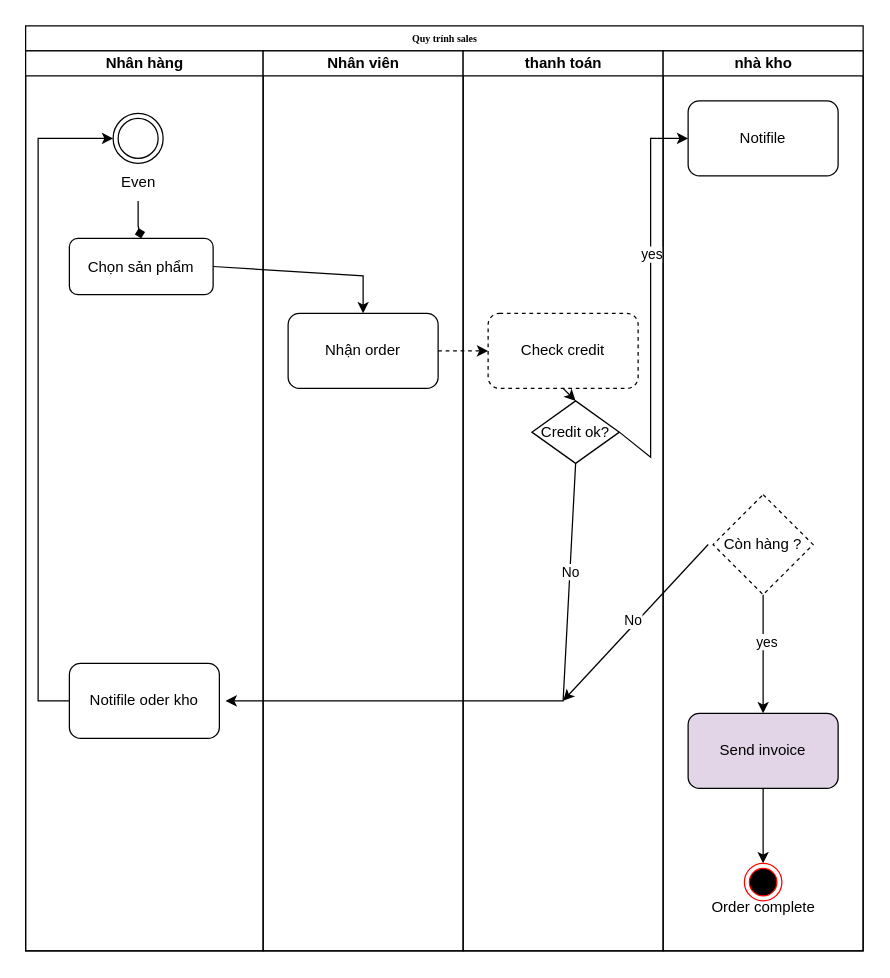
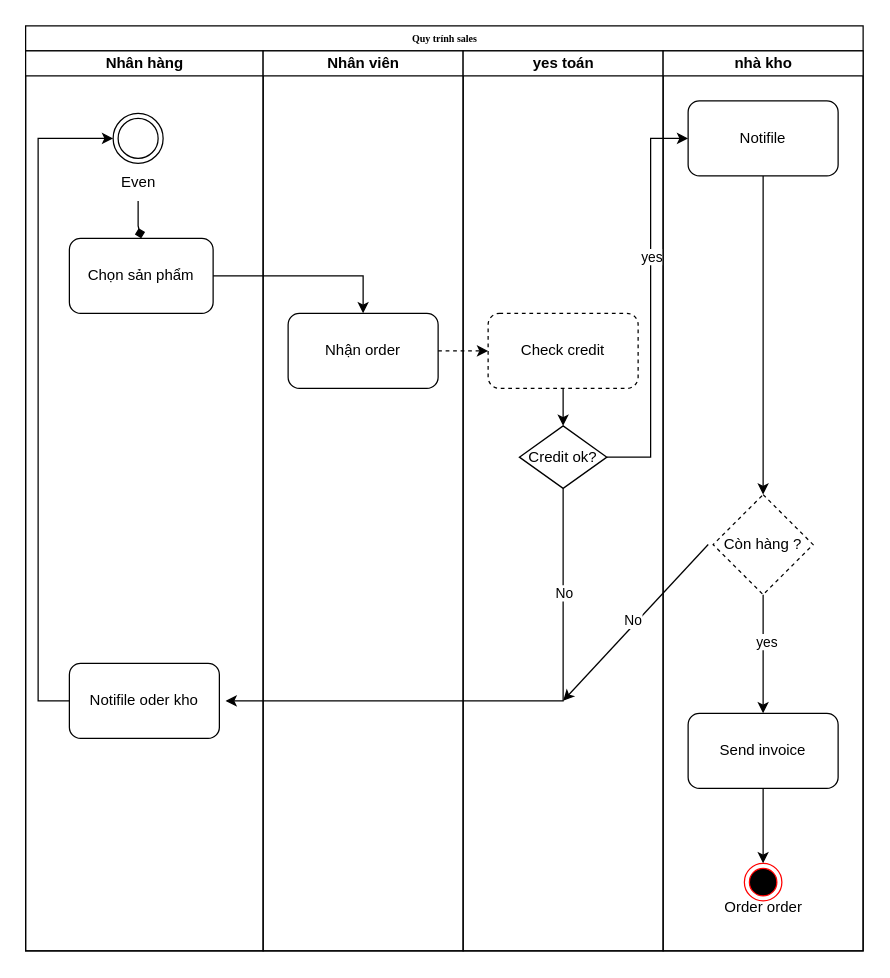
  <mxCell id="0" />
  <mxCell id="1" parent="0" />
  <mxCell id="2" value="Quy trính sales" style="swimlane;html=1;childLayout=stackLayout;startSize=20;rounded=0;shadow=0;labelBackgroundColor=none;strokeWidth=1;fontFamily=Verdana;fontSize=8;align=center;" parent="1" vertex="1"><mxGeometry x="20" y="20" width="670" height="740" as="geometry" /></mxCell>
  <mxCell id="3" style="edgeStyle=orthogonalEdgeStyle;rounded=1;html=1;labelBackgroundColor=none;startArrow=none;startFill=0;startSize=5;endArrow=classicThin;endFill=1;endSize=5;jettySize=auto;orthogonalLoop=1;strokeWidth=1;fontFamily=Verdana;fontSize=8" parent="2" edge="1"><mxGeometry relative="1" as="geometry" /></mxCell>
  <mxCell id="4" value="Nhân hàng" style="swimlane;html=1;startSize=20;" vertex="1" parent="2"><mxGeometry y="20" width="190" height="720" as="geometry" /></mxCell>
  <mxCell id="5" value="" style="ellipse;shape=doubleEllipse;html=1;dashed=0;whiteSpace=wrap;aspect=fixed;" vertex="1" parent="4"><mxGeometry x="70" y="50" width="40" height="40" as="geometry" /></mxCell>
- <mxCell id="6" value="Chọn sản phẩm" style="rounded=1;whiteSpace=wrap;html=1;flipH=0;flipV=1;" vertex="1" parent="4"><mxGeometry x="35" y="150" width="115" height="45" as="geometry" /></mxCell>
+ <mxCell id="6" value="Chọn sản phẩm" style="rounded=1;whiteSpace=wrap;html=1;flipH=0;flipV=1;" vertex="1" parent="4"><mxGeometry x="35" y="150" width="115" height="60" as="geometry" /></mxCell>
  <mxCell id="7" value="Even" style="text;html=1;align=center;verticalAlign=middle;resizable=0;points=[];autosize=1;strokeColor=none;fillColor=none;" vertex="1" parent="4"><mxGeometry x="65" y="90" width="50" height="30" as="geometry" /></mxCell>
  <mxCell id="8" value="" style="endArrow=diamond;html=1;rounded=0;entryX=0.5;entryY=0;entryDx=0;entryDy=0;" edge="1" parent="4" source="7" target="6"><mxGeometry width="50" height="50" relative="1" as="geometry"><mxPoint x="260" y="240" as="sourcePoint" /><mxPoint x="130" y="190" as="targetPoint" /><Array as="points"><mxPoint x="90" y="130" /><mxPoint x="90" y="140" /></Array></mxGeometry></mxCell>
  <mxCell id="9" value="Notifile oder kho" style="rounded=1;whiteSpace=wrap;html=1;" vertex="1" parent="4"><mxGeometry x="35" y="490" width="120" height="60" as="geometry" /></mxCell>
  <mxCell id="10" value="" style="endArrow=classic;html=1;rounded=0;exitX=0;exitY=0.5;exitDx=0;exitDy=0;" edge="1" parent="4" source="9" target="5"><mxGeometry width="50" height="50" relative="1" as="geometry"><mxPoint x="280" y="310" as="sourcePoint" /><mxPoint x="330" y="260" as="targetPoint" /><Array as="points"><mxPoint x="10" y="520" /><mxPoint x="10" y="370" /><mxPoint x="10" y="70" /></Array></mxGeometry></mxCell>
  <mxCell id="11" value="Nhân viên" style="swimlane;html=1;startSize=20;" parent="2" vertex="1"><mxGeometry x="190" y="20" width="160" height="720" as="geometry" /></mxCell>
  <mxCell id="12" value="Nhận order" style="rounded=1;whiteSpace=wrap;html=1;flipH=0;flipV=1;" vertex="1" parent="11"><mxGeometry x="20" y="210" width="120" height="60" as="geometry" /></mxCell>
- <mxCell id="13" value="thanh toán" style="swimlane;html=1;startSize=20;" parent="2" vertex="1"><mxGeometry x="350" y="20" width="160" height="720" as="geometry" /></mxCell>
+ <mxCell id="13" value="yes toán" style="swimlane;html=1;startSize=20;" parent="2" vertex="1"><mxGeometry x="350" y="20" width="160" height="720" as="geometry" /></mxCell>
  <mxCell id="14" value="Check credit" style="rounded=1;whiteSpace=wrap;html=1;dashed=1;" vertex="1" parent="13"><mxGeometry x="20" y="210" width="120" height="60" as="geometry" /></mxCell>
- <mxCell id="15" value="Credit ok?" style="rhombus;whiteSpace=wrap;html=1;" vertex="1" parent="13"><mxGeometry x="55" y="280" width="70" height="50" as="geometry" /></mxCell>
+ <mxCell id="15" value="Credit ok?" style="rhombus;whiteSpace=wrap;html=1;" vertex="1" parent="13"><mxGeometry x="45" y="300" width="70" height="50" as="geometry" /></mxCell>
  <mxCell id="16" style="edgeStyle=orthogonalEdgeStyle;rounded=0;orthogonalLoop=1;jettySize=auto;html=1;exitX=0.5;exitY=1;exitDx=0;exitDy=0;" edge="1" parent="13" source="15" target="15"><mxGeometry relative="1" as="geometry" /></mxCell>
  <mxCell id="17" value="" style="endArrow=classic;html=1;rounded=0;entryX=0.5;entryY=0;entryDx=0;entryDy=0;exitX=0.5;exitY=1;exitDx=0;exitDy=0;" edge="1" parent="13" source="14" target="15"><mxGeometry width="50" height="50" relative="1" as="geometry"><mxPoint x="-70" y="230" as="sourcePoint" /><mxPoint x="-20" y="180" as="targetPoint" /></mxGeometry></mxCell>
  <mxCell id="18" value="" style="endArrow=classic;html=1;rounded=0;entryX=0.5;entryY=0;entryDx=0;entryDy=0;exitX=1;exitY=0.5;exitDx=0;exitDy=0;" edge="1" parent="2" source="6" target="12"><mxGeometry width="50" height="50" relative="1" as="geometry"><mxPoint x="270" y="160" as="sourcePoint" /><mxPoint x="230" y="310" as="targetPoint" /><Array as="points"><mxPoint x="270" y="200" /></Array></mxGeometry></mxCell>
  <mxCell id="19" value="" style="endArrow=classic;html=1;rounded=0;exitX=1;exitY=0.5;exitDx=0;exitDy=0;entryX=0;entryY=0.5;entryDx=0;entryDy=0;dashed=1;" edge="1" parent="2" source="12" target="14"><mxGeometry width="50" height="50" relative="1" as="geometry"><mxPoint x="280" y="170" as="sourcePoint" /><mxPoint x="330" y="120" as="targetPoint" /></mxGeometry></mxCell>
  <mxCell id="20" value="" style="endArrow=classic;html=1;rounded=0;entryX=0;entryY=0.5;entryDx=0;entryDy=0;exitX=1;exitY=0.5;exitDx=0;exitDy=0;" edge="1" parent="2" source="15" target="23"><mxGeometry width="50" height="50" relative="1" as="geometry"><mxPoint x="480" y="430" as="sourcePoint" /><mxPoint x="330" y="200" as="targetPoint" /><Array as="points"><mxPoint x="500" y="345" /><mxPoint x="500" y="90" /></Array></mxGeometry></mxCell>
  <mxCell id="21" value="yes" style="edgeLabel;html=1;align=center;verticalAlign=middle;resizable=0;points=[];" vertex="1" connectable="0" parent="20"><mxGeometry x="0.228" relative="1" as="geometry"><mxPoint as="offset" /></mxGeometry></mxCell>
  <mxCell id="22" value="nhà kho" style="swimlane;html=1;startSize=20;" parent="2" vertex="1"><mxGeometry x="510" y="20" width="160" height="720" as="geometry" /></mxCell>
  <mxCell id="23" value="Notifile" style="rounded=1;whiteSpace=wrap;html=1;" vertex="1" parent="22"><mxGeometry x="20" y="40" width="120" height="60" as="geometry" /></mxCell>
  <mxCell id="24" value="Còn hàng ?" style="rhombus;whiteSpace=wrap;html=1;dashed=1;" vertex="1" parent="22"><mxGeometry x="40" y="355" width="80" height="80" as="geometry" /></mxCell>
+ <mxCell id="25" value="" style="endArrow=classic;html=1;rounded=0;entryX=0.5;entryY=0;entryDx=0;entryDy=0;exitX=0.5;exitY=1;exitDx=0;exitDy=0;" edge="1" parent="22" source="23" target="24"><mxGeometry width="50" height="50" relative="1" as="geometry"><mxPoint x="-230" y="230" as="sourcePoint" /><mxPoint x="-180" y="180" as="targetPoint" /></mxGeometry></mxCell>
  <mxCell id="26" value="" style="ellipse;html=1;shape=endState;fillColor=#000000;strokeColor=#ff0000;" vertex="1" parent="22"><mxGeometry x="65" y="650" width="30" height="30" as="geometry" /></mxCell>
- <mxCell id="27" value="Order complete" style="text;html=1;align=center;verticalAlign=middle;resizable=0;points=[];autosize=1;strokeColor=none;fillColor=none;" vertex="1" parent="22"><mxGeometry x="25" y="670" width="110" height="30" as="geometry" /></mxCell>
+ <mxCell id="27" value="Order order" style="text;html=1;align=center;verticalAlign=middle;resizable=0;points=[];autosize=1;strokeColor=none;fillColor=none;" vertex="1" parent="22"><mxGeometry x="25" y="670" width="110" height="30" as="geometry" /></mxCell>
  <mxCell id="28" value="" style="endArrow=classic;html=1;rounded=0;exitX=0.5;exitY=1;exitDx=0;exitDy=0;entryX=0.5;entryY=0;entryDx=0;entryDy=0;" edge="1" parent="22" source="24" target="30"><mxGeometry width="50" height="50" relative="1" as="geometry"><mxPoint x="-180" y="660" as="sourcePoint" /><mxPoint x="80" y="600" as="targetPoint" /></mxGeometry></mxCell>
  <mxCell id="29" value="yes" style="edgeLabel;html=1;align=center;verticalAlign=middle;resizable=0;points=[];" vertex="1" connectable="0" parent="28"><mxGeometry x="-0.218" y="2" relative="1" as="geometry"><mxPoint as="offset" /></mxGeometry></mxCell>
- <mxCell id="30" value="Send invoice" style="rounded=1;whiteSpace=wrap;html=1;fillColor=#e1d5e7;" vertex="1" parent="22"><mxGeometry x="20" y="530" width="120" height="60" as="geometry" /></mxCell>
+ <mxCell id="30" value="Send invoice" style="rounded=1;whiteSpace=wrap;html=1;" vertex="1" parent="22"><mxGeometry x="20" y="530" width="120" height="60" as="geometry" /></mxCell>
  <mxCell id="31" value="" style="endArrow=classic;html=1;rounded=0;entryX=0.5;entryY=0;entryDx=0;entryDy=0;" edge="1" parent="22" source="30" target="26"><mxGeometry width="50" height="50" relative="1" as="geometry"><mxPoint x="-180" y="450" as="sourcePoint" /><mxPoint x="-130" y="400" as="targetPoint" /></mxGeometry></mxCell>
  <mxCell id="32" value="" style="endArrow=classic;html=1;rounded=0;exitX=0.5;exitY=1;exitDx=0;exitDy=0;" edge="1" parent="1" source="15"><mxGeometry width="50" height="50" relative="1" as="geometry"><mxPoint x="300" y="440" as="sourcePoint" /><mxPoint x="180" y="560" as="targetPoint" /><Array as="points"><mxPoint x="450" y="560" /></Array></mxGeometry></mxCell>
  <mxCell id="33" value="No" style="edgeLabel;html=1;align=center;verticalAlign=middle;resizable=0;points=[];" vertex="1" connectable="0" parent="32"><mxGeometry x="-0.621" relative="1" as="geometry"><mxPoint as="offset" /></mxGeometry></mxCell>
  <mxCell id="34" value="" style="endArrow=classic;html=1;rounded=0;endFill=1;exitX=-0.049;exitY=0.499;exitDx=0;exitDy=0;exitPerimeter=0;" edge="1" parent="1" source="24"><mxGeometry width="50" height="50" relative="1" as="geometry"><mxPoint x="450" y="560" as="sourcePoint" /><mxPoint x="450" y="560" as="targetPoint" /></mxGeometry></mxCell>
  <mxCell id="35" value="No" style="edgeLabel;html=1;align=center;verticalAlign=middle;resizable=0;points=[];" vertex="1" connectable="0" parent="34"><mxGeometry x="0.01" y="-3" relative="1" as="geometry"><mxPoint as="offset" /></mxGeometry></mxCell>
